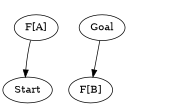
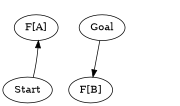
  digraph {
    edge [style=invis]
    A [style=invis]
    n2 [label="F[A]"]
    B [style=invis]
    n4 [label="F[B]"]
    Start
    Goal
    subgraph sub_1 {
      rank=same
      A
      n2
    }
    subgraph sub_2 {
      rank=same
      B
      n4
    }
    A -> B [label=f]
    n2 -> A [dir=back]
    n2 -> n4 [label="map(f)"]
    n4 -> B [dir=back]
-   n2 -> Start [style=""]
+   Start -> n2 [style=""]
    Goal -> n4 [style=""]
  }
